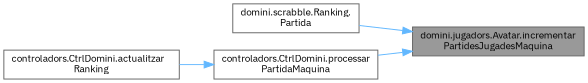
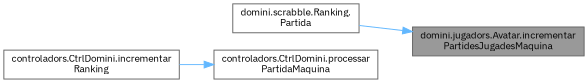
  digraph {
    fontname="IBM Plex Sans"
    rankdir=RL
    node [color=grey40 fillcolor=white fontname="IBM Plex Sans" fontsize=10 shape=box style=filled]
    edge [color=steelblue1 dir=back fontname="IBM Plex Sans" fontsize=10 labelfontname=Helvetica labelfontsize=10 style=solid]
    n1 [color=gray40 fillcolor=grey60 fontcolor=black height=0.2 label="domini.jugadors.Avatar.incrementar\lPartidesJugadesMaquina" width=0.4]
    n2 [height=0.2 label="domini.scrabble.Ranking.\lPartida" width=0.4]
    n3 [height=0.2 label="controladors.CtrlDomini.processar\lPartidaMaquina" width=0.4]
-   n4 [height=0.2 label="controladors.CtrlDomini.actualitzar\lRanking" width=0.4]
+   n4 [height=0.2 label="controladors.CtrlDomini.incrementar\lRanking" width=0.4]
    n1 -> n2
-   n1 -> n3
    n3 -> n4
  }
